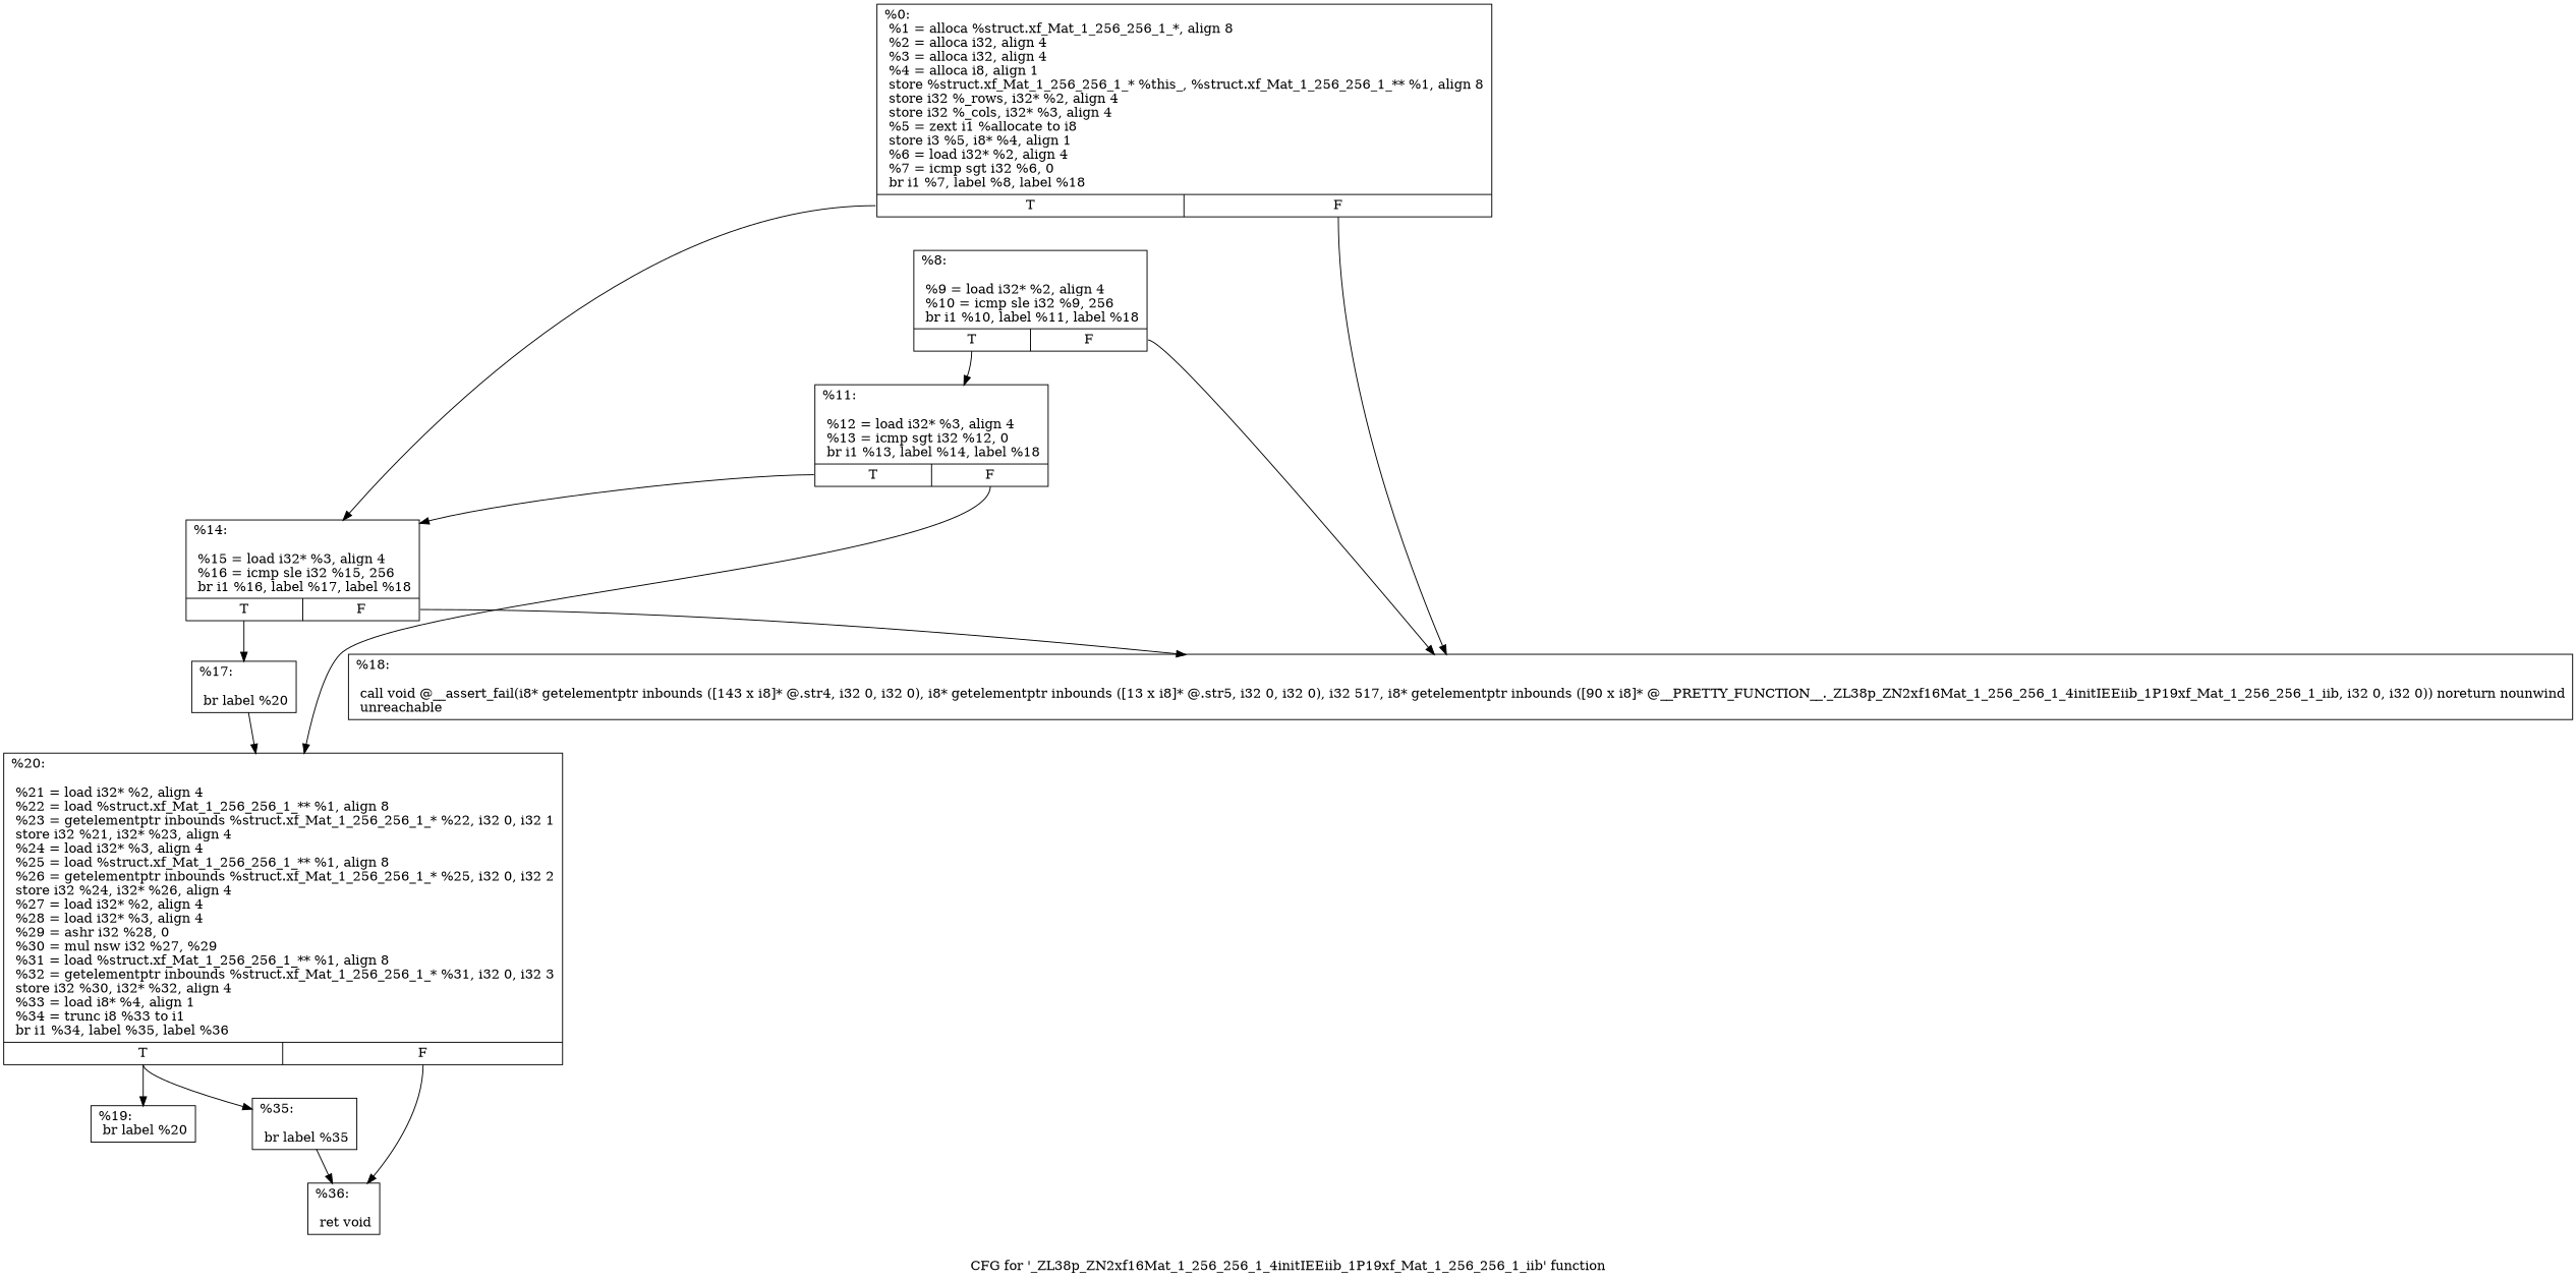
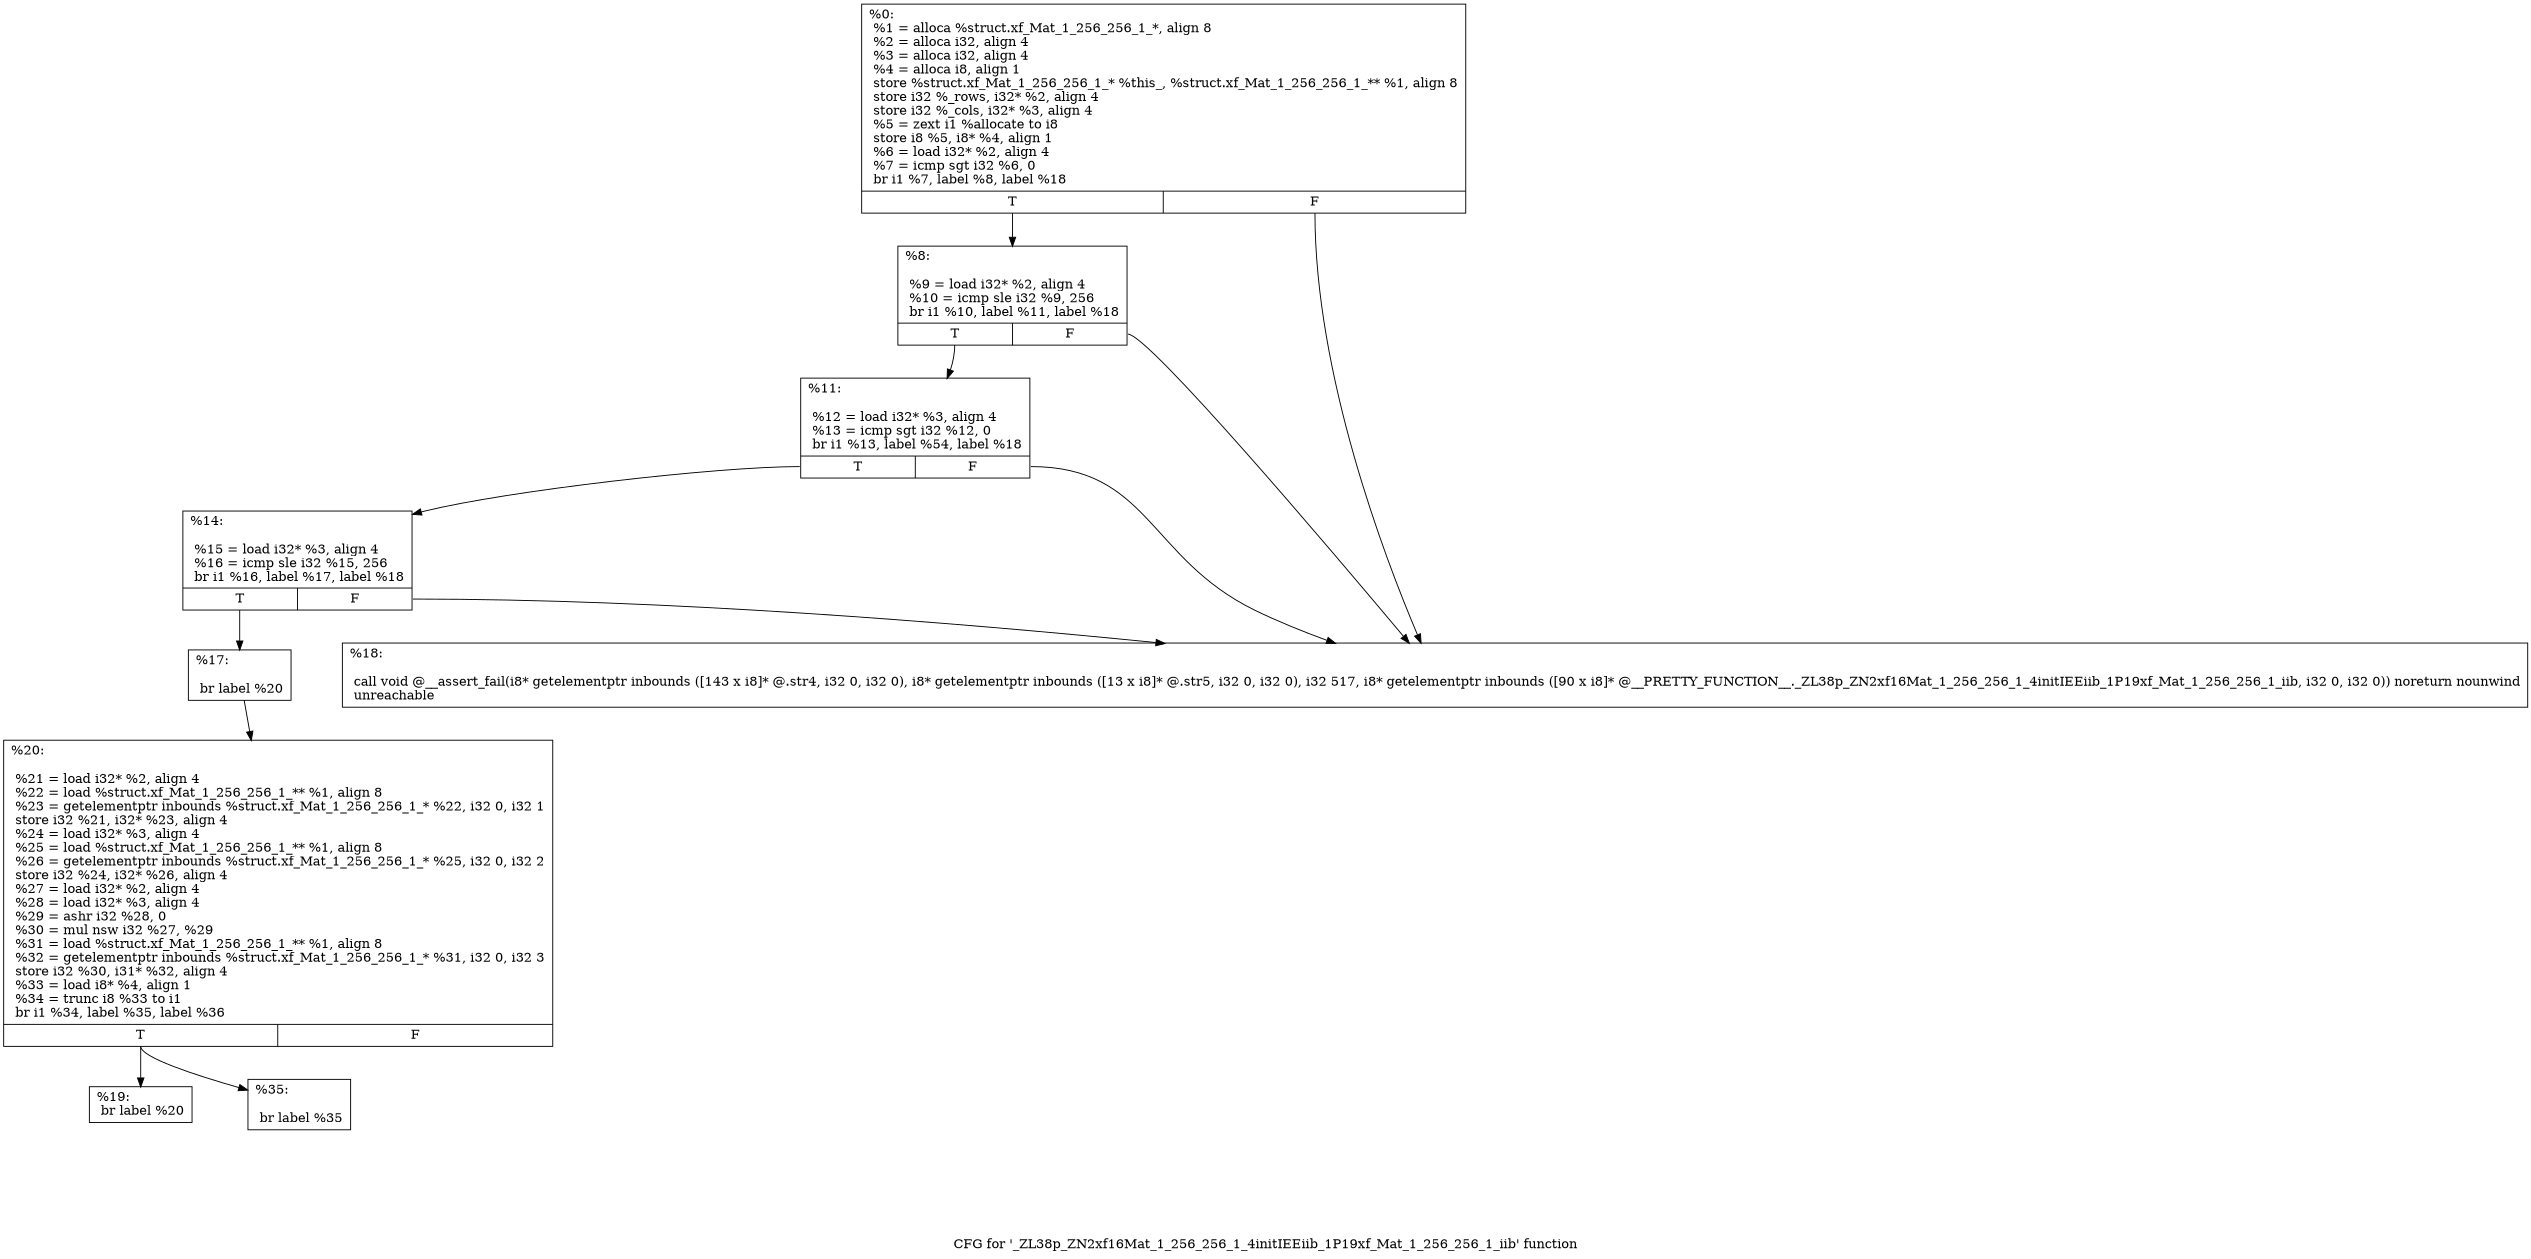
  digraph {
    label="CFG for '_ZL38p_ZN2xf16Mat_1_256_256_1_4initIEEiib_1P19xf_Mat_1_256_256_1_iib' function"
    node [shape=record]
    edge [tailport=s0]
-   n1 [label="{%0:\l  %1 = alloca %struct.xf_Mat_1_256_256_1_*, align 8\l  %2 = alloca i32, align 4\l  %3 = alloca i32, align 4\l  %4 = alloca i8, align 1\l  store %struct.xf_Mat_1_256_256_1_* %this_, %struct.xf_Mat_1_256_256_1_** %1, align 8\l  store i32 %_rows, i32* %2, align 4\l  store i32 %_cols, i32* %3, align 4\l  %5 = zext i1 %allocate to i8\l  store i3 %5, i8* %4, align 1\l  %6 = load i32* %2, align 4\l  %7 = icmp sgt i32 %6, 0\l  br i1 %7, label %8, label %18\l|{<s0>T|<s1>F}}"]
+   n1 [label="{%0:\l  %1 = alloca %struct.xf_Mat_1_256_256_1_*, align 8\l  %2 = alloca i32, align 4\l  %3 = alloca i32, align 4\l  %4 = alloca i8, align 1\l  store %struct.xf_Mat_1_256_256_1_* %this_, %struct.xf_Mat_1_256_256_1_** %1, align 8\l  store i32 %_rows, i32* %2, align 4\l  store i32 %_cols, i32* %3, align 4\l  %5 = zext i1 %allocate to i8\l  store i8 %5, i8* %4, align 1\l  %6 = load i32* %2, align 4\l  %7 = icmp sgt i32 %6, 0\l  br i1 %7, label %8, label %18\l|{<s0>T|<s1>F}}"]
    n2 [label="{%8:\l\l  %9 = load i32* %2, align 4\l  %10 = icmp sle i32 %9, 256\l  br i1 %10, label %11, label %18\l|{<s0>T|<s1>F}}"]
    n3 [label="{%18:\l\l  call void @__assert_fail(i8* getelementptr inbounds ([143 x i8]* @.str4, i32 0, i32 0), i8* getelementptr inbounds ([13 x i8]* @.str5, i32 0, i32 0), i32 517, i8* getelementptr inbounds ([90 x i8]* @__PRETTY_FUNCTION__._ZL38p_ZN2xf16Mat_1_256_256_1_4initIEEiib_1P19xf_Mat_1_256_256_1_iib, i32 0, i32 0)) noreturn nounwind\l  unreachable\l}"]
-   n4 [label="{%11:\l\l  %12 = load i32* %3, align 4\l  %13 = icmp sgt i32 %12, 0\l  br i1 %13, label %14, label %18\l|{<s0>T|<s1>F}}"]
+   n4 [label="{%11:\l\l  %12 = load i32* %3, align 4\l  %13 = icmp sgt i32 %12, 0\l  br i1 %13, label %54, label %18\l|{<s0>T|<s1>F}}"]
    n5 [label="{%14:\l\l  %15 = load i32* %3, align 4\l  %16 = icmp sle i32 %15, 256\l  br i1 %16, label %17, label %18\l|{<s0>T|<s1>F}}"]
    n6 [label="{%17:\l\l  br label %20\l}"]
-   n7 [label="{%20:\l\l  %21 = load i32* %2, align 4\l  %22 = load %struct.xf_Mat_1_256_256_1_** %1, align 8\l  %23 = getelementptr inbounds %struct.xf_Mat_1_256_256_1_* %22, i32 0, i32 1\l  store i32 %21, i32* %23, align 4\l  %24 = load i32* %3, align 4\l  %25 = load %struct.xf_Mat_1_256_256_1_** %1, align 8\l  %26 = getelementptr inbounds %struct.xf_Mat_1_256_256_1_* %25, i32 0, i32 2\l  store i32 %24, i32* %26, align 4\l  %27 = load i32* %2, align 4\l  %28 = load i32* %3, align 4\l  %29 = ashr i32 %28, 0\l  %30 = mul nsw i32 %27, %29\l  %31 = load %struct.xf_Mat_1_256_256_1_** %1, align 8\l  %32 = getelementptr inbounds %struct.xf_Mat_1_256_256_1_* %31, i32 0, i32 3\l  store i32 %30, i32* %32, align 4\l  %33 = load i8* %4, align 1\l  %34 = trunc i8 %33 to i1\l  br i1 %34, label %35, label %36\l|{<s0>T|<s1>F}}"]
+   n7 [label="{%20:\l\l  %21 = load i32* %2, align 4\l  %22 = load %struct.xf_Mat_1_256_256_1_** %1, align 8\l  %23 = getelementptr inbounds %struct.xf_Mat_1_256_256_1_* %22, i32 0, i32 1\l  store i32 %21, i32* %23, align 4\l  %24 = load i32* %3, align 4\l  %25 = load %struct.xf_Mat_1_256_256_1_** %1, align 8\l  %26 = getelementptr inbounds %struct.xf_Mat_1_256_256_1_* %25, i32 0, i32 2\l  store i32 %24, i32* %26, align 4\l  %27 = load i32* %2, align 4\l  %28 = load i32* %3, align 4\l  %29 = ashr i32 %28, 0\l  %30 = mul nsw i32 %27, %29\l  %31 = load %struct.xf_Mat_1_256_256_1_** %1, align 8\l  %32 = getelementptr inbounds %struct.xf_Mat_1_256_256_1_* %31, i32 0, i32 3\l  store i32 %30, i31* %32, align 4\l  %33 = load i8* %4, align 1\l  %34 = trunc i8 %33 to i1\l  br i1 %34, label %35, label %36\l|{<s0>T|<s1>F}}"]
    n8 [label="{%35:\l\l  br label %35\l}"]
-   n9 [label="{%36:\l\l  ret void\l}"]
    n10 [label="{%19:                                                  \l  br label %20\l}"]
-   n1 -> n5
+   n1 -> n2
    n1 -> n3 [tailport=s1]
    n2 -> n3 [tailport=s1]
    n2 -> n4
-   n4 -> n7 [tailport=s1]
+   n4 -> n3 [tailport=s1]
    n4 -> n5
    n5 -> n3 [tailport=s1]
    n5 -> n6
    n6 -> n7
    n7 -> n8
-   n7 -> n9 [tailport=s1]
    n7 -> n10
-   n8 -> n9
  }
